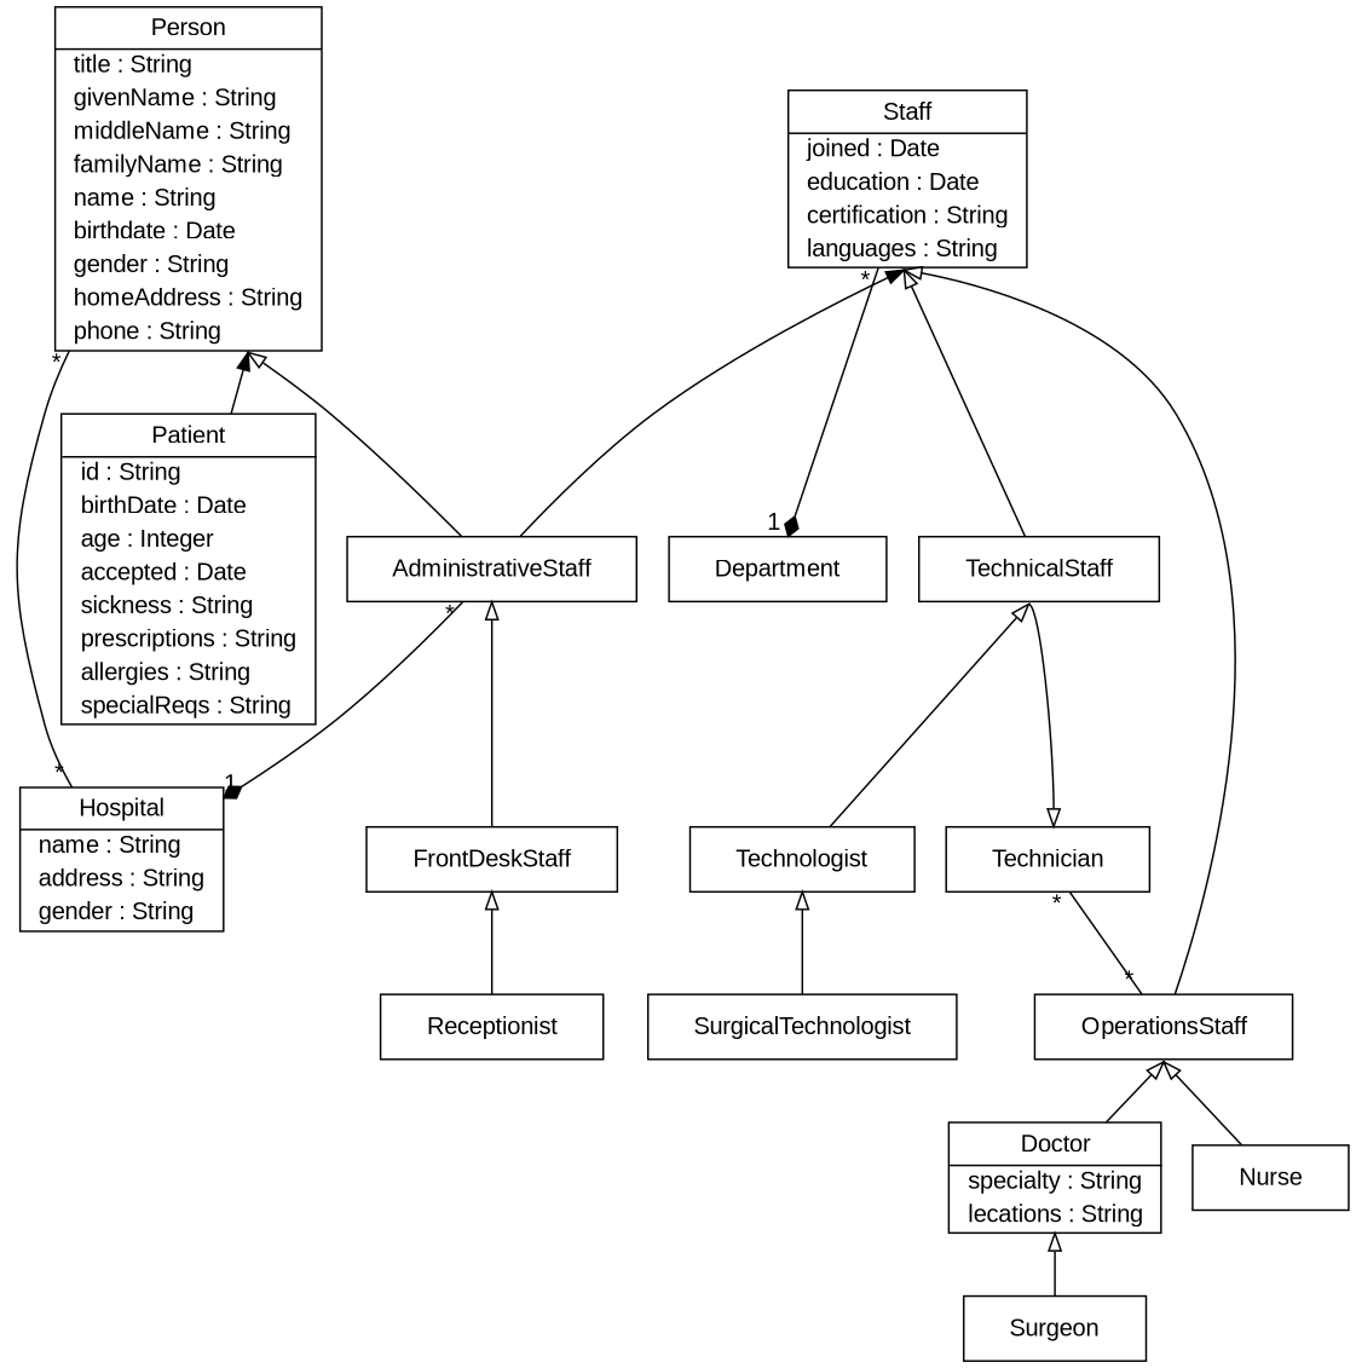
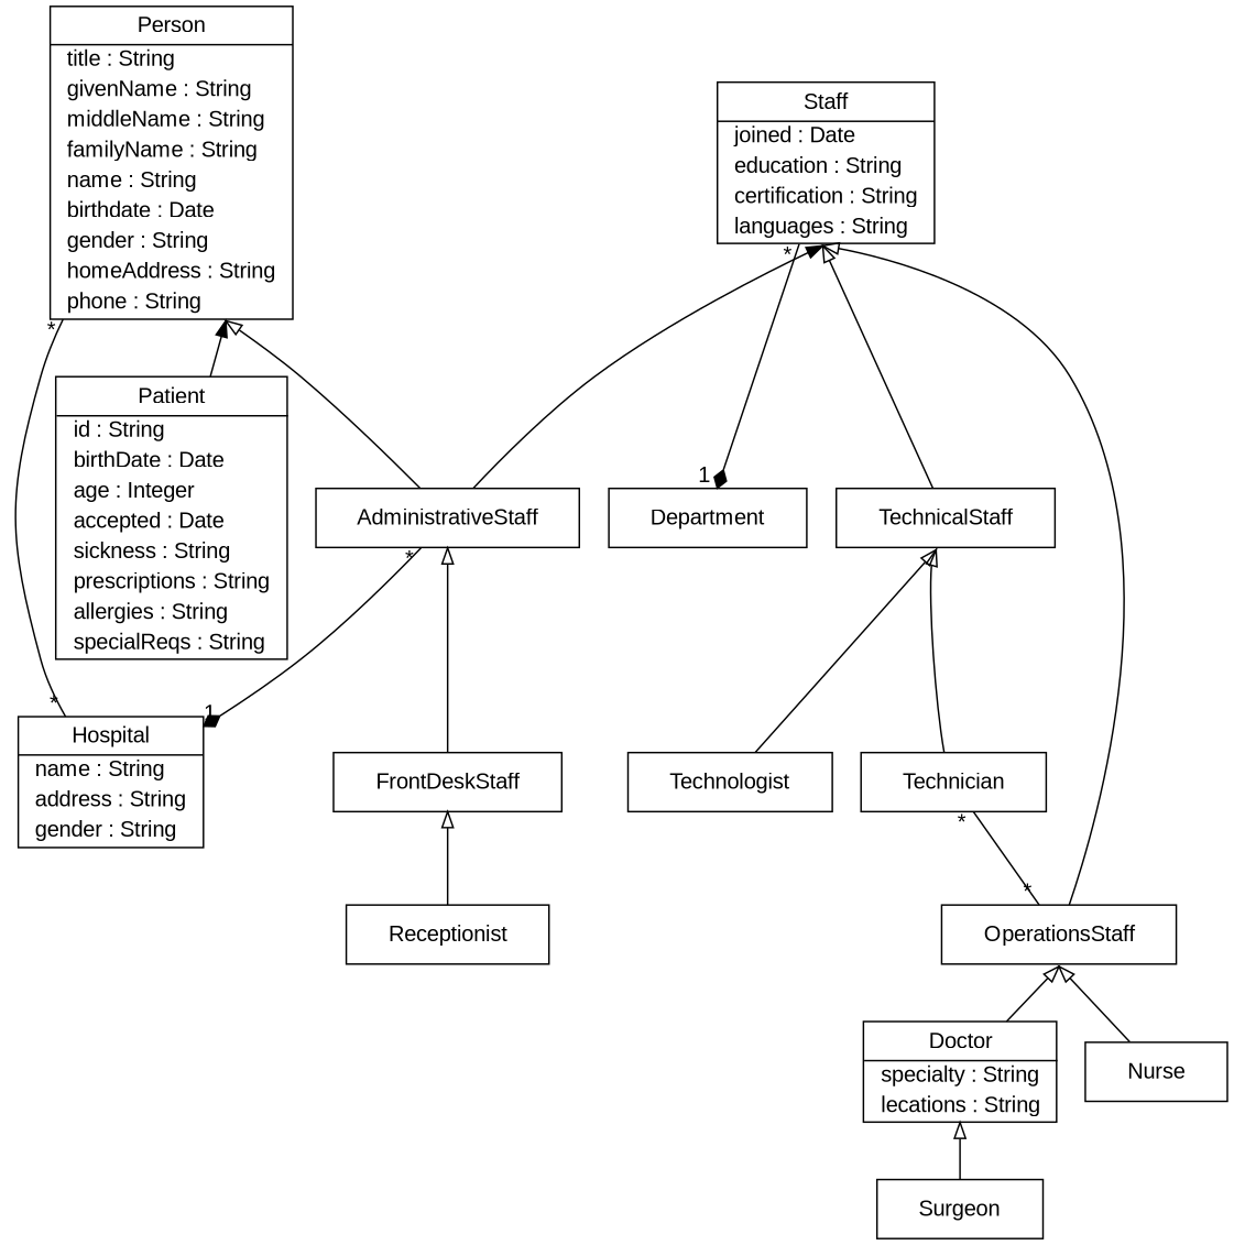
  digraph {
    fontname="Liberation Sans"
    rankdir=BT
    node [fontname="Liberation Sans" margin=0 shape=plaintext]
    edge [fontname="Liberation Sans" arrowhead=empty samehead=gen]
    n1 [label=<<table border="1" cellspacing="0" cellborder="0" cellpadding="2"><tr><td cellpadding="4">    Person    </td></tr><hr/><tr><td align="left" href="" title="String title&#13;">  title : String  </td></tr><tr><td align="left" href="" title="String givenName&#13;">  givenName : String  </td></tr><tr><td align="left" href="" title="String middleName&#13;">  middleName : String  </td></tr><tr><td align="left" href="" title="String familyName&#13;">  familyName : String  </td></tr><tr><td align="left" href="" title="String name&#13;">  name : String  </td></tr><tr><td align="left" href="" title="Date birthdate&#13;">  birthdate : Date  </td></tr><tr><td align="left" href="" title="String gender&#13;">  gender : String  </td></tr><tr><td align="left" href="" title="String homeAddress&#13;">  homeAddress : String  </td></tr><tr><td align="left" href="" title="String phone&#13;">  phone : String  </td></tr></table>>]
    n2 [label=<<table border="1" cellspacing="0" cellborder="0" cellpadding="2"><tr><td cellpadding="4">    Hospital    </td></tr><hr/><tr><td align="left" href="" title="String name&#13;">  name : String  </td></tr><tr><td align="left" href="" title="String address&#13;">  address : String  </td></tr><tr><td align="left" href="" title="String phone&#13;">  gender : String  </td></tr></table>>]
    n3 [label=<<table border="1" cellspacing="0" cellborder="0" cellpadding="10"><tr><td>    AdministrativeStaff    </td></tr></table>>]
    n4 [label=<<table border="1" cellspacing="0" cellborder="0" cellpadding="10"><tr><td>    Department    </td></tr></table>>]
-   n5 [label=<<table border="1" cellspacing="0" cellborder="0" cellpadding="2"><tr><td cellpadding="4">    Staff    </td></tr><hr/><tr><td align="left" href="" title="Date joined&#13;">  joined : Date  </td></tr><tr><td align="left" href="" title="String education&#13;">  education : Date  </td></tr><tr><td align="left" href="" title="String certification&#13;">  certification : String  </td></tr><tr><td align="left" href="" title="String languages&#13;">  languages : String  </td></tr></table>>]
+   n5 [label=<<table border="1" cellspacing="0" cellborder="0" cellpadding="2"><tr><td cellpadding="4">    Staff    </td></tr><hr/><tr><td align="left" href="" title="Date joined&#13;">  joined : Date  </td></tr><tr><td align="left" href="" title="String education&#13;">  education : String  </td></tr><tr><td align="left" href="" title="String certification&#13;">  certification : String  </td></tr><tr><td align="left" href="" title="String languages&#13;">  languages : String  </td></tr></table>>]
    n6 [label=<<table border="1" cellspacing="0" cellborder="0" cellpadding="2"><tr><td cellpadding="4">    Patient    </td></tr><hr/><tr><td align="left" href="" title="String id&#13;">  id : String  </td></tr><tr><td align="left" href="" title="Date birthDate&#13;">  birthDate : Date  </td></tr><tr><td align="left" href="" title="Integer age&#13;">  age : Integer  </td></tr><tr><td align="left" href="" title="Date accepted&#13;">  accepted : Date  </td></tr><tr><td align="left" href="" title="String sickness&#13;">  sickness : String  </td></tr><tr><td align="left" href="" title="String prescriptions&#13;">  prescriptions : String  </td></tr><tr><td align="left" href="" title="String allergies&#13;">  allergies : String  </td></tr><tr><td align="left" href="" title="String specialReqs&#13;">  specialReqs : String  </td></tr></table>>]
    n7 [label=<<table border="1" cellspacing="0" cellborder="0" cellpadding="10"><tr><td>    OperationsStaff    </td></tr></table>>]
    n8 [label=<<table border="1" cellspacing="0" cellborder="0" cellpadding="10"><tr><td>    Technician    </td></tr></table>>]
    n9 [label=<<table border="1" cellspacing="0" cellborder="0" cellpadding="10"><tr><td>    TechnicalStaff    </td></tr></table>>]
    n10 [label=<<table border="1" cellspacing="0" cellborder="0" cellpadding="2"><tr><td cellpadding="4">    Doctor    </td></tr><hr/><tr><td align="left" href="" title="String specialty&#13;">  specialty : String  </td></tr><tr><td align="left" href="" title="String lecations&#13;">  lecations : String  </td></tr></table>>]
    n11 [label=<<table border="1" cellspacing="0" cellborder="0" cellpadding="10"><tr><td>    Nurse    </td></tr></table>>]
    n12 [label=<<table border="1" cellspacing="0" cellborder="0" cellpadding="10"><tr><td>    FrontDeskStaff    </td></tr></table>>]
    n13 [label=<<table border="1" cellspacing="0" cellborder="0" cellpadding="10"><tr><td>    Technologist    </td></tr></table>>]
    n14 [label=<<table border="1" cellspacing="0" cellborder="0" cellpadding="10"><tr><td>    Surgeon    </td></tr></table>>]
    n15 [label=<<table border="1" cellspacing="0" cellborder="0" cellpadding="10"><tr><td>    Receptionist    </td></tr></table>>]
-   n16 [label=<<table border="1" cellspacing="0" cellborder="0" cellpadding="10"><tr><td>    SurgicalTechnologist    </td></tr></table>>]
    n2 -> n1 [dir=none headlabel="* " headurl="javascript:void()" taillabel="* " tailurl="javascript:void()" arrowhead="" samehead=""]
    n2 -> n3 [arrowtail=diamond dir=back headlabel="* " headurl="javascript:void()" taillabel="1 " tailurl="javascript:void()" arrowhead="" samehead=""]
    n3 -> n1
    n3 -> n5 [arrowhead=normal]
    n4 -> n5 [arrowtail=diamond dir=back headlabel="* " headurl="javascript:void()" taillabel="1 " tailurl="javascript:void()" arrowhead="" samehead=""]
    n6 -> n1 [arrowhead=normal]
    n7 -> n5
    n7 -> n8 [dir=none headlabel="* " headurl="javascript:void()" taillabel="* " tailurl="javascript:void()" arrowhead="" samehead=""]
-   n9 -> n8
+   n8 -> n9
    n9 -> n5
    n10 -> n7
    n11 -> n7
    n12 -> n3
    n13 -> n9
    n14 -> n10
    n15 -> n12
-   n16 -> n13
  }
